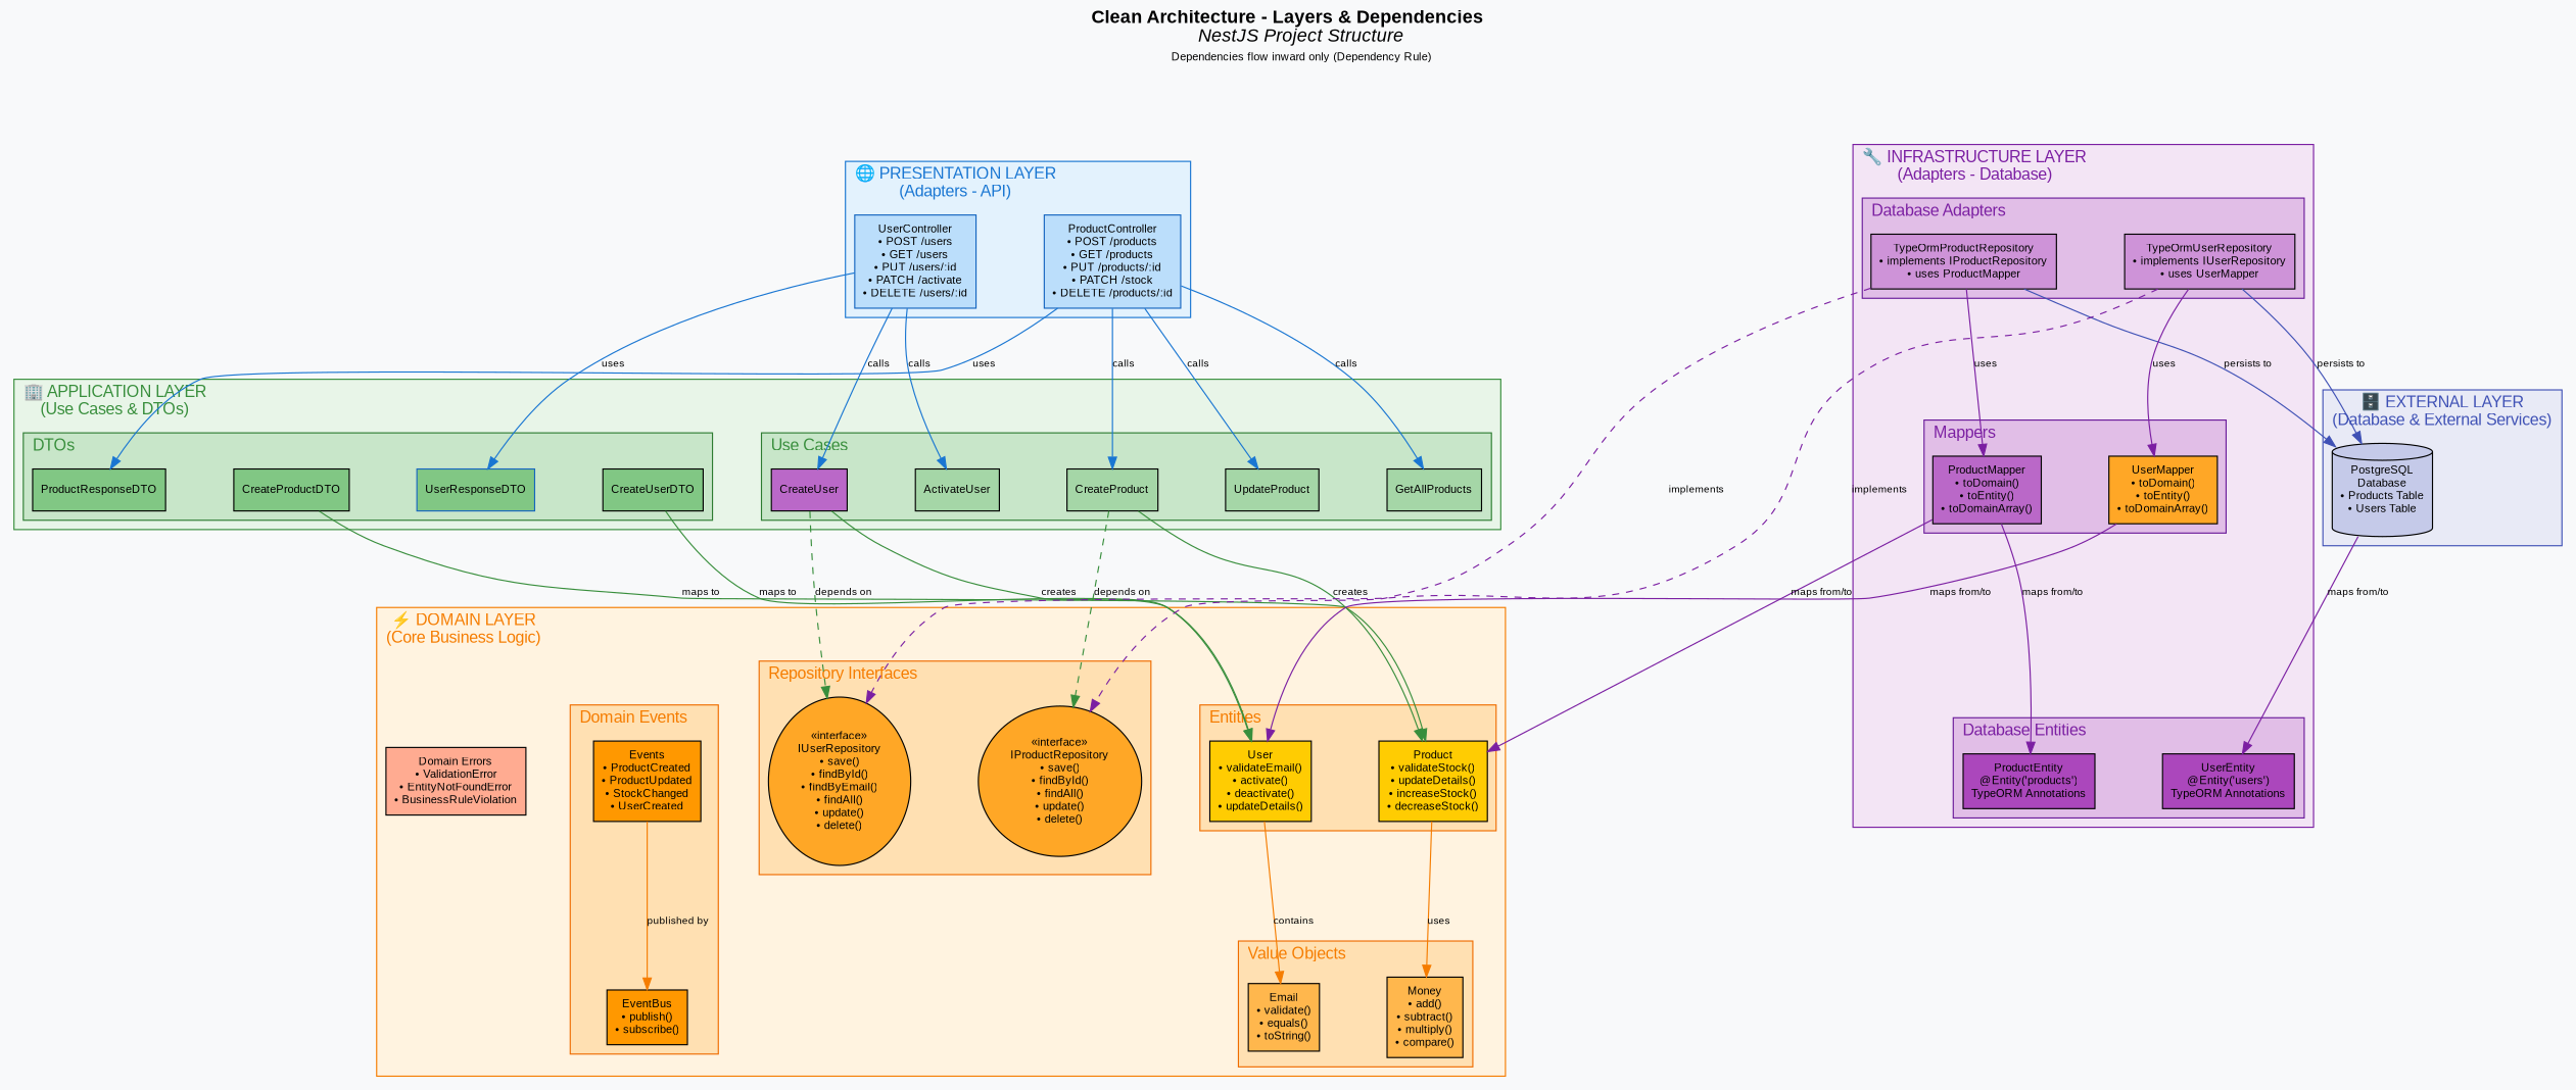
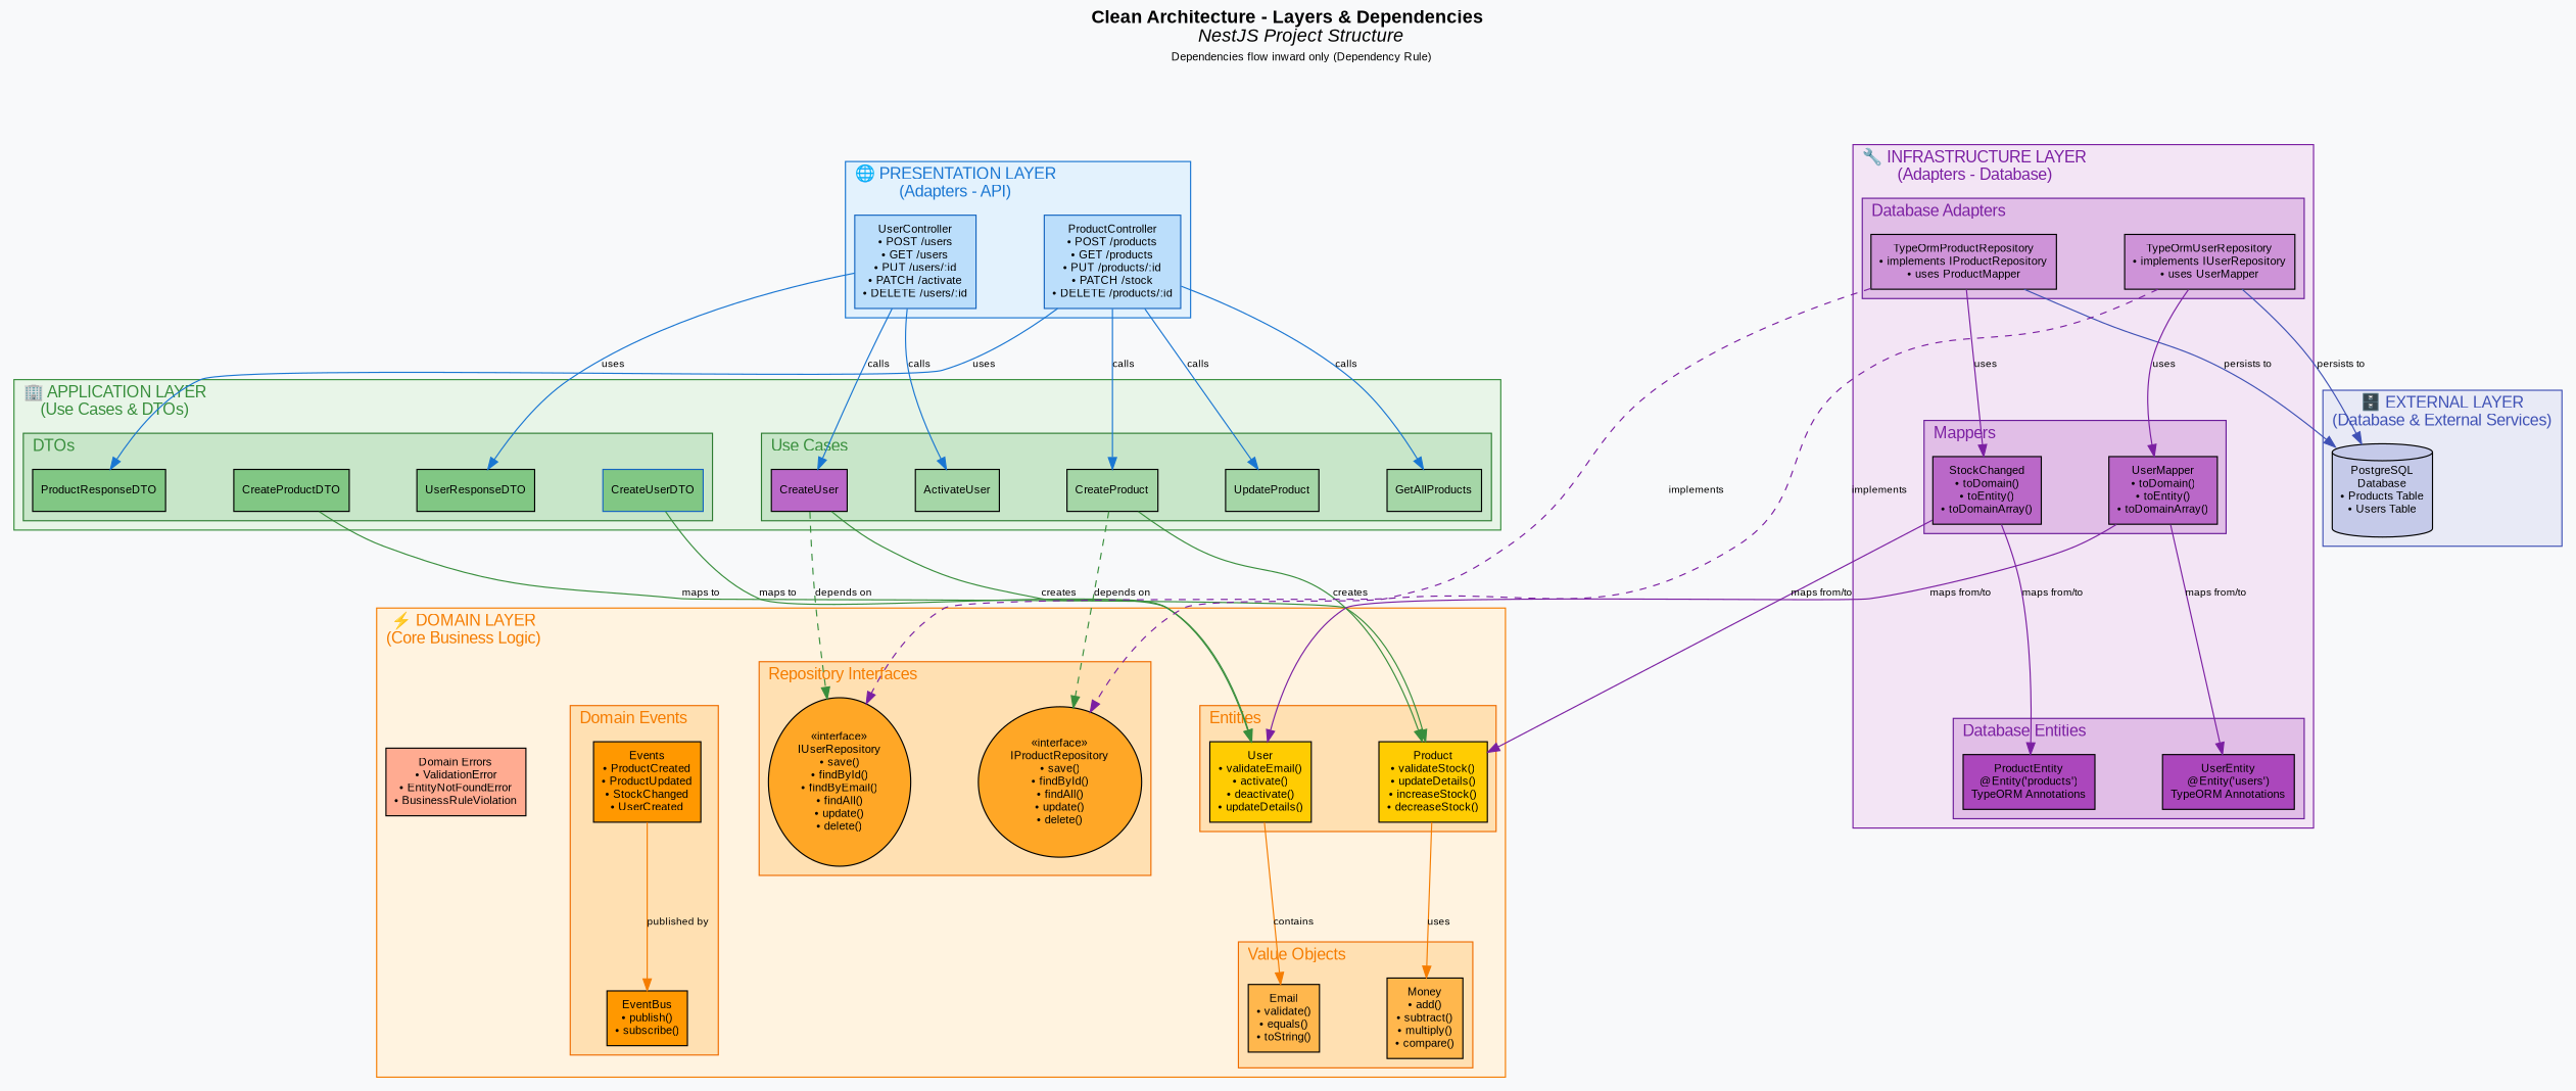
  digraph {
    bgcolor="#f8f9fa"
    fontname="Arial, sans-serif"
    fontsize=16
    label=<<B>Clean Architecture - Layers &amp; Dependencies</B><BR/>     <I>NestJS Project Structure</I><BR/>     <FONT POINT-SIZE="10">Dependencies flow inward only (Dependency Rule)</FONT>>
    labelloc=t
    nodesep=0.8
    rankdir=TB
    ranksep=1.2
    style=filled
    node [fillcolor="#a5d6a7" fontname="Arial, sans-serif" fontsize=10 margin=0.1 shape=box style=filled]
    edge [color="#7b1fa2" fontname="Arial, sans-serif" fontsize=9]
    n1 [color="#1565c0" fillcolor="#bbdefb" label="ProductController\n• POST /products\n• GET /products\n• PUT /products/:id\n• PATCH /stock\n• DELETE /products/:id"]
    n2 [color="#1565c0" fillcolor="#bbdefb" label="UserController\n• POST /users\n• GET /users\n• PUT /users/:id\n• PATCH /activate\n• DELETE /users/:id"]
    n3 [label=CreateProduct]
    n4 [label=GetAllProducts]
    n5 [label=UpdateProduct]
    n6 [fillcolor="#ba68c8" label=CreateUser]
    n7 [label=ActivateUser]
    n8 [fillcolor="#81c784" label=CreateProductDTO]
    n9 [fillcolor="#81c784" label=ProductResponseDTO]
-   n10 [fillcolor="#81c784" label=CreateUserDTO]
-   n11 [fillcolor="#81c784" label=UserResponseDTO color="#1565c0"]
+   n10 [fillcolor="#81c784" label=CreateUserDTO color="#1565c0"]
+   n11 [fillcolor="#81c784" label=UserResponseDTO]
    n12 [fillcolor="#ffcc02" label="Product\n• validateStock()\n• updateDetails()\n• increaseStock()\n• decreaseStock()"]
    n13 [fillcolor="#ffcc02" label="User\n• validateEmail()\n• activate()\n• deactivate()\n• updateDetails()"]
    n14 [fillcolor="#ffb74d" label="Email\n• validate()\n• equals()\n• toString()"]
    n15 [fillcolor="#ffb74d" label="Money\n• add()\n• subtract()\n• multiply()\n• compare()"]
    n16 [fillcolor="#ffa726" label="«interface»\nIProductRepository\n• save()\n• findById()\n• findAll()\n• update()\n• delete()" shape=ellipse]
    n17 [fillcolor="#ffa726" label="«interface»\nIUserRepository\n• save()\n• findById()\n• findByEmail()\n• findAll()\n• update()\n• delete()" shape=ellipse]
    n18 [fillcolor="#ff9800" label="Events\n• ProductCreated\n• ProductUpdated\n• StockChanged\n• UserCreated"]
    n19 [fillcolor="#ff9800" label="EventBus\n• publish()\n• subscribe()"]
    n20 [fillcolor="#ffab91" label="Domain Errors\n• ValidationError\n• EntityNotFoundError\n• BusinessRuleViolation"]
    n21 [fillcolor="#ce93d8" label="TypeOrmProductRepository\n• implements IProductRepository\n• uses ProductMapper"]
    n22 [fillcolor="#ce93d8" label="TypeOrmUserRepository\n• implements IUserRepository\n• uses UserMapper"]
-   n23 [fillcolor="#ba68c8" label="ProductMapper\n• toDomain()\n• toEntity()\n• toDomainArray()"]
-   n24 [fillcolor="#ffa726" label="UserMapper\n• toDomain()\n• toEntity()\n• toDomainArray()"]
+   n23 [fillcolor="#ba68c8" label="StockChanged\n• toDomain()\n• toEntity()\n• toDomainArray()"]
+   n24 [fillcolor="#ba68c8" label="UserMapper\n• toDomain()\n• toEntity()\n• toDomainArray()"]
    n25 [fillcolor="#ab47bc" label="ProductEntity\n@Entity('products')\nTypeORM Annotations"]
    n26 [fillcolor="#ab47bc" label="UserEntity\n@Entity('users')\nTypeORM Annotations"]
    n27 [fillcolor="#c5cae9" label="PostgreSQL\nDatabase\n• Products Table\n• Users Table" shape=cylinder]
    subgraph cluster_1 {
      color="#1976d2"
      fillcolor="#e3f2fd"
      fontcolor="#1976d2"
      fontsize=14
      label="🌐 PRESENTATION LAYER\n(Adapters - API)"
      labeljust=l
      n1
      n2
    }
    subgraph cluster_2 {
      color="#388e3c"
      fillcolor="#e8f5e8"
      fontcolor="#388e3c"
      fontsize=14
      label="🏢 APPLICATION LAYER\n(Use Cases & DTOs)"
      labeljust=l
      subgraph cluster_3 {
        color="#2e7d32"
        fillcolor="#c8e6c9"
        fontcolor="#388e3c"
        fontsize=14
        label="Use Cases"
        labeljust=l
        n3
        n4
        n5
        n6
        n7
      }
      subgraph cluster_4 {
        color="#2e7d32"
        fillcolor="#c8e6c9"
        fontcolor="#388e3c"
        fontsize=14
        label=DTOs
        labeljust=l
        n8
        n9
        n10
        n11
      }
    }
    subgraph cluster_5 {
      color="#f57c00"
      fillcolor="#fff3e0"
      fontcolor="#f57c00"
      fontsize=14
      label="⚡ DOMAIN LAYER\n(Core Business Logic)"
      labeljust=l
      n20
      subgraph cluster_6 {
        color="#ef6c00"
        fillcolor="#ffe0b2"
        fontcolor="#f57c00"
        fontsize=14
        label=Entities
        labeljust=l
        n12
        n13
      }
      subgraph cluster_7 {
        color="#ef6c00"
        fillcolor="#ffe0b2"
        fontcolor="#f57c00"
        fontsize=14
        label="Value Objects"
        labeljust=l
        n14
        n15
      }
      subgraph cluster_8 {
        color="#ef6c00"
        fillcolor="#ffe0b2"
        fontcolor="#f57c00"
        fontsize=14
        label="Repository Interfaces"
        labeljust=l
        n16
        n17
      }
      subgraph cluster_9 {
        color="#ef6c00"
        fillcolor="#ffe0b2"
        fontcolor="#f57c00"
        fontsize=14
        label="Domain Events"
        labeljust=l
        n18
        n19
      }
    }
    subgraph cluster_10 {
      color="#7b1fa2"
      fillcolor="#f3e5f5"
      fontcolor="#7b1fa2"
      fontsize=14
      label="🔧 INFRASTRUCTURE LAYER\n(Adapters - Database)"
      labeljust=l
      subgraph cluster_11 {
        color="#6a1b9a"
        fillcolor="#e1bee7"
        fontcolor="#7b1fa2"
        fontsize=14
        label="Database Adapters"
        labeljust=l
        n21
        n22
      }
      subgraph cluster_12 {
        color="#6a1b9a"
        fillcolor="#e1bee7"
        fontcolor="#7b1fa2"
        fontsize=14
        label=Mappers
        labeljust=l
        n23
        n24
      }
      subgraph cluster_13 {
        color="#6a1b9a"
        fillcolor="#e1bee7"
        fontcolor="#7b1fa2"
        fontsize=14
        label="Database Entities"
        labeljust=l
        n25
        n26
      }
    }
    subgraph cluster_14 {
      color="#3f51b5"
      fillcolor="#e8eaf6"
      fontcolor="#3f51b5"
      fontsize=14
      label="🗄️ EXTERNAL LAYER\n(Database & External Services)"
      labeljust=l
      n27
    }
    n1 -> n3 [color="#1976d2" label=calls]
    n1 -> n4 [color="#1976d2" label=calls]
    n1 -> n5 [color="#1976d2" label=calls]
    n1 -> n9 [color="#1976d2" label=uses]
    n2 -> n6 [color="#1976d2" label=calls]
    n2 -> n7 [color="#1976d2" label=calls]
    n2 -> n11 [color="#1976d2" label=uses]
    n3 -> n12 [color="#388e3c" label=creates]
    n3 -> n16 [color="#388e3c" label="depends on" style=dashed]
    n6 -> n13 [color="#388e3c" label=creates]
    n6 -> n17 [color="#388e3c" label="depends on" style=dashed]
    n8 -> n12 [color="#388e3c" label="maps to"]
    n10 -> n13 [color="#388e3c" label="maps to"]
    n12 -> n15 [color="#f57c00" label=uses]
    n13 -> n14 [color="#f57c00" label=contains]
    n18 -> n19 [color="#f57c00" label="published by"]
    n21 -> n16 [label=implements style=dashed]
    n21 -> n23 [label=uses]
    n21 -> n27 [color="#3f51b5" label="persists to"]
    n22 -> n17 [label=implements style=dashed]
    n22 -> n24 [label=uses]
    n22 -> n27 [color="#3f51b5" label="persists to"]
    n23 -> n12 [label="maps from/to"]
    n23 -> n25 [label="maps from/to"]
    n24 -> n13 [label="maps from/to"]
-   n27 -> n26 [label="maps from/to"]
+   n24 -> n26 [label="maps from/to"]
  }
